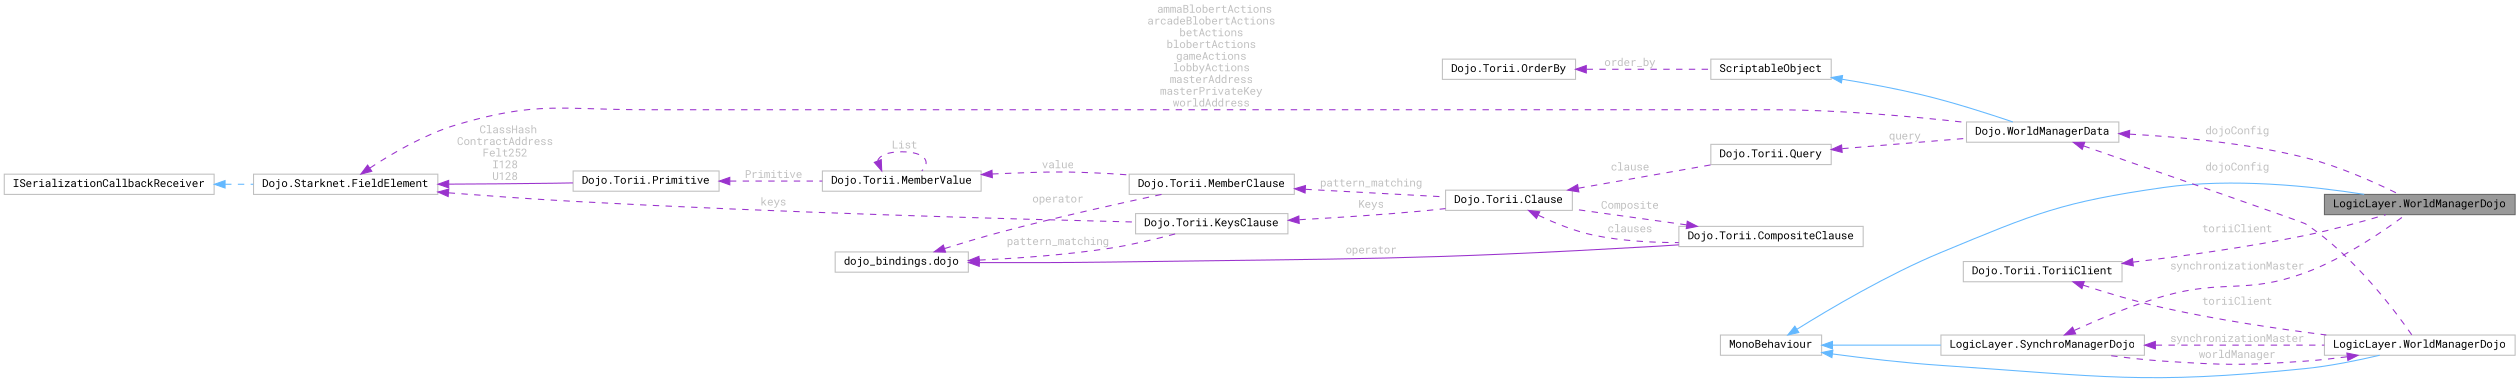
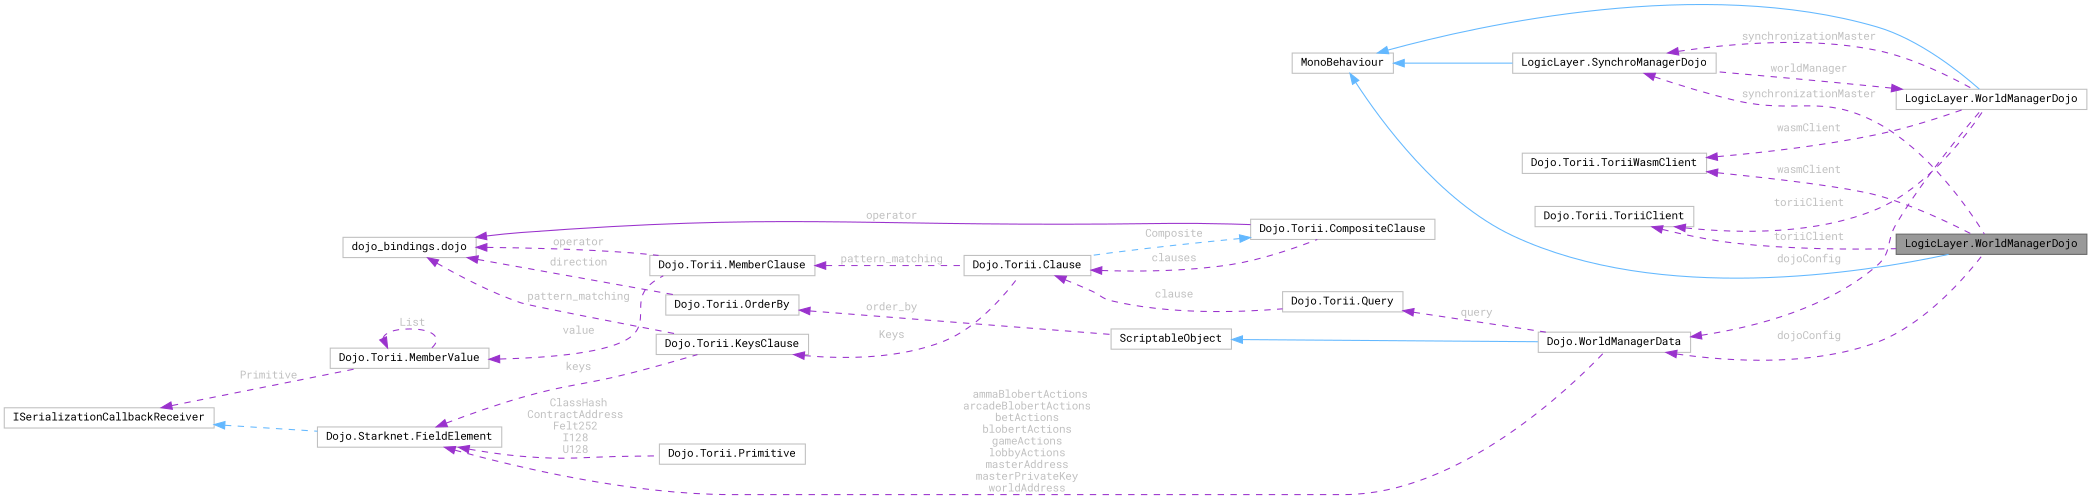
  digraph {
    fontname="Roboto Mono"
    rankdir=LR
    node [color=grey75 fillcolor=white fontname="Roboto Mono" fontsize=10 shape=box style=filled]
    edge [color=darkorchid3 dir=back fontname="Roboto Mono" fontsize=10 labelfontname=Helvetica labelfontsize=10 style=dashed fontcolor=grey]
    n1 [color=gray40 fillcolor=grey60 fontcolor=black height=0.2 label="LogicLayer.WorldManagerDojo" width=0.4]
    n2 [height=0.2 label=MonoBehaviour width=0.4]
    n3 [height=0.2 label="LogicLayer.SynchroManagerDojo" width=0.4]
    n4 [height=0.2 label="LogicLayer.WorldManagerDojo" width=0.4]
    n5 [height=0.2 label="Dojo.Torii.ToriiClient" width=0.4]
+   n6 [height=0.2 label="Dojo.Torii.ToriiWasmClient" width=0.4]
    n7 [height=0.2 label="Dojo.WorldManagerData" width=0.4]
    n8 [height=0.2 label=ScriptableObject width=0.4]
    n9 [height=0.2 label="Dojo.Starknet.FieldElement" width=0.4]
    n10 [height=0.2 label="Dojo.Torii.KeysClause" width=0.4]
    n11 [height=0.2 label="Dojo.Torii.Primitive" width=0.4]
    n12 [height=0.2 label="Dojo.Torii.Clause" width=0.4]
    n13 [height=0.2 label="Dojo.Torii.MemberValue" width=0.4]
    n14 [height=0.2 label=ISerializationCallbackReceiver width=0.4]
    n15 [height=0.2 label="Dojo.Torii.Query" width=0.4]
    n16 [height=0.2 label="Dojo.Torii.CompositeClause" width=0.4]
    n17 [height=0.2 label="dojo_bindings.dojo" width=0.4]
    n18 [height=0.2 label="Dojo.Torii.MemberClause" width=0.4]
    n19 [height=0.2 label="Dojo.Torii.OrderBy" width=0.4]
    n2 -> n1 [color=steelblue1 style=solid fontcolor=""]
    n2 -> n3 [color=steelblue1 style=solid fontcolor=""]
    n2 -> n4 [color=steelblue1 style=solid fontcolor=""]
    n3 -> n1 [label=" synchronizationMaster"]
    n3 -> n4 [label=" synchronizationMaster"]
    n4 -> n3 [label=" worldManager"]
    n5 -> n1 [label=" toriiClient"]
    n5 -> n4 [label=" toriiClient"]
+   n6 -> n1 [label=" wasmClient"]
+   n6 -> n4 [label=" wasmClient"]
    n7 -> n1 [label=" dojoConfig"]
    n7 -> n4 [label=" dojoConfig"]
    n8 -> n7 [color=steelblue1 style=solid fontcolor=""]
    n9 -> n7 [label=" ammaBlobertActions\narcadeBlobertActions\nbetActions\nblobertActions\ngameActions\nlobbyActions\nmasterAddress\nmasterPrivateKey\nworldAddress"]
    n9 -> n10 [label=" keys"]
-   n9 -> n11 [label=" ClassHash\nContractAddress\nFelt252\nI128\nU128" style=solid]
+   n9 -> n11 [label=" ClassHash\nContractAddress\nFelt252\nI128\nU128"]
    n10 -> n12 [label=" Keys"]
-   n11 -> n13 [label=" Primitive"]
+   n14 -> n13 [label=" Primitive"]
    n12 -> n15 [label=" clause"]
    n12 -> n16 [label=" clauses"]
    n13 -> n13 [label=" List"]
    n13 -> n18 [label=" value"]
    n14 -> n9 [color=steelblue1 fontcolor=""]
    n15 -> n7 [label=" query"]
-   n16 -> n12 [label=" Composite"]
+   n16 -> n12 [color=steelblue1 label=" Composite"]
    n17 -> n10 [label=" pattern_matching"]
    n17 -> n16 [label=" operator" style=solid]
    n17 -> n18 [label=" operator"]
+   n17 -> n19 [label=" direction"]
    n18 -> n12 [label=" pattern_matching"]
    n19 -> n8 [label=" order_by"]
  }
